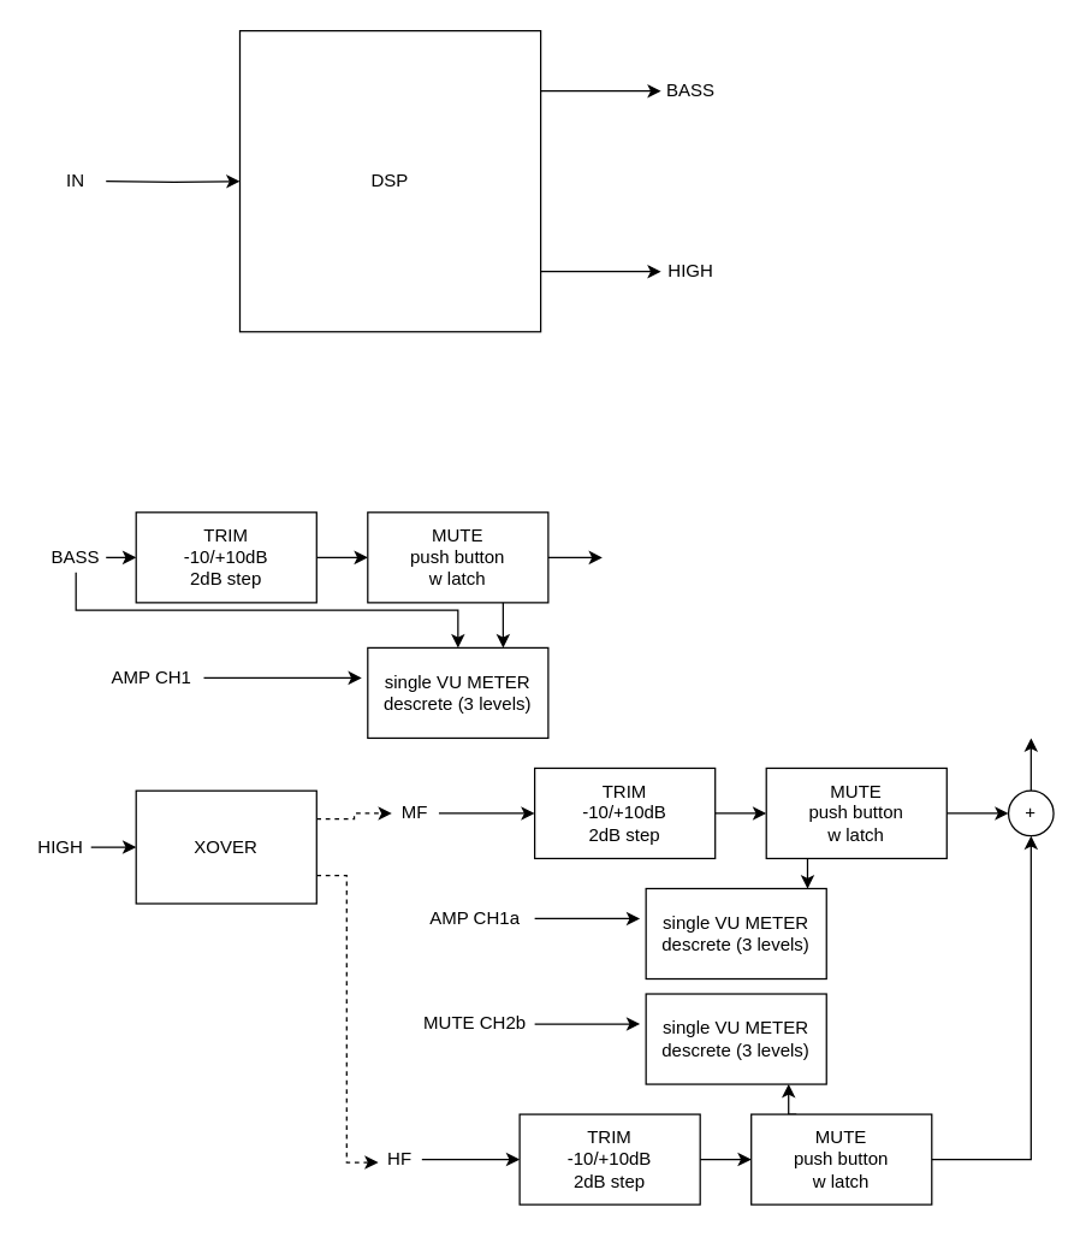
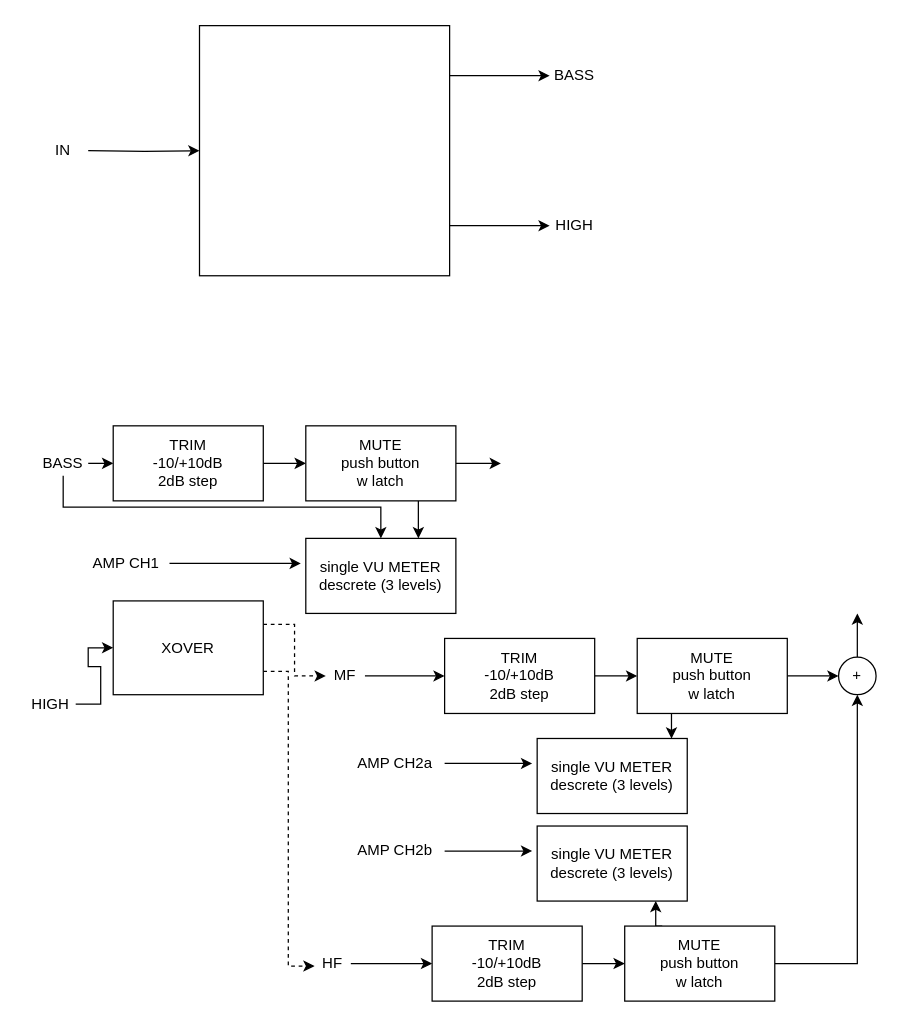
  <mxCell id="0" />
  <mxCell id="1" parent="0" />
  <mxCell id="2" value="" style="endArrow=classic;html=1;" edge="1" parent="1"><mxGeometry width="50" height="50" relative="1" as="geometry"><mxPoint x="359" y="60" as="sourcePoint" /><mxPoint x="439" y="60" as="targetPoint" /></mxGeometry></mxCell>
  <mxCell id="3" value="" style="endArrow=classic;html=1;" edge="1" parent="1"><mxGeometry width="50" height="50" relative="1" as="geometry"><mxPoint x="359" y="180" as="sourcePoint" /><mxPoint x="439" y="180" as="targetPoint" /></mxGeometry></mxCell>
  <mxCell id="4" value="IN" style="text;html=1;strokeColor=none;fillColor=none;align=center;verticalAlign=middle;whiteSpace=wrap;rounded=0;" vertex="1" parent="1"><mxGeometry x="30" y="110" width="40" height="20" as="geometry" /></mxCell>
  <mxCell id="5" value="" style="rounded=0;whiteSpace=wrap;html=1;" vertex="1" parent="1"><mxGeometry x="159" y="20" width="200" height="200" as="geometry" /></mxCell>
  <mxCell id="6" value="BASS" style="text;html=1;strokeColor=none;fillColor=none;align=center;verticalAlign=middle;whiteSpace=wrap;rounded=0;" vertex="1" parent="1"><mxGeometry x="439" y="50" width="40" height="20" as="geometry" /></mxCell>
  <mxCell id="7" value="HIGH" style="text;html=1;strokeColor=none;fillColor=none;align=center;verticalAlign=middle;whiteSpace=wrap;rounded=0;" vertex="1" parent="1"><mxGeometry x="439" y="170" width="40" height="20" as="geometry" /></mxCell>
- <mxCell id="8" value="DSP" style="text;html=1;strokeColor=none;fillColor=none;align=center;verticalAlign=middle;whiteSpace=wrap;rounded=0;" vertex="1" parent="1"><mxGeometry x="239" y="110" width="40" height="20" as="geometry" /></mxCell>
  <mxCell id="9" style="edgeStyle=orthogonalEdgeStyle;rounded=0;orthogonalLoop=1;jettySize=auto;html=1;exitX=1;exitY=0.5;exitDx=0;exitDy=0;entryX=0;entryY=0.5;entryDx=0;entryDy=0;" edge="1" parent="1" source="11" target="15"><mxGeometry relative="1" as="geometry" /></mxCell>
  <mxCell id="10" style="edgeStyle=orthogonalEdgeStyle;rounded=0;orthogonalLoop=1;jettySize=auto;html=1;exitX=0.5;exitY=1;exitDx=0;exitDy=0;" edge="1" parent="1" source="11" target="41"><mxGeometry relative="1" as="geometry" /></mxCell>
  <mxCell id="11" value="BASS" style="text;html=1;strokeColor=none;fillColor=none;align=center;verticalAlign=middle;whiteSpace=wrap;rounded=0;" vertex="1" parent="1"><mxGeometry x="30" y="360" width="40" height="20" as="geometry" /></mxCell>
  <mxCell id="12" style="edgeStyle=orthogonalEdgeStyle;rounded=0;orthogonalLoop=1;jettySize=auto;html=1;entryX=0;entryY=0.5;entryDx=0;entryDy=0;" edge="1" parent="1" source="13" target="21"><mxGeometry relative="1" as="geometry" /></mxCell>
  <mxCell id="13" value="HIGH" style="text;html=1;strokeColor=none;fillColor=none;align=center;verticalAlign=middle;whiteSpace=wrap;rounded=0;" vertex="1" parent="1"><mxGeometry x="20" y="552.5" width="40" height="20" as="geometry" /></mxCell>
  <mxCell id="14" style="edgeStyle=orthogonalEdgeStyle;rounded=0;orthogonalLoop=1;jettySize=auto;html=1;exitX=1;exitY=0.5;exitDx=0;exitDy=0;entryX=0;entryY=0.5;entryDx=0;entryDy=0;" edge="1" parent="1" source="15" target="18"><mxGeometry relative="1" as="geometry" /></mxCell>
  <mxCell id="15" value="TRIM&lt;br&gt;-10/+10dB&lt;br&gt;2dB step" style="rounded=0;whiteSpace=wrap;html=1;" vertex="1" parent="1"><mxGeometry x="90" y="340" width="120" height="60" as="geometry" /></mxCell>
  <mxCell id="16" style="edgeStyle=orthogonalEdgeStyle;rounded=0;orthogonalLoop=1;jettySize=auto;html=1;exitX=1;exitY=0.5;exitDx=0;exitDy=0;" edge="1" parent="1" source="18"><mxGeometry relative="1" as="geometry"><mxPoint x="400" y="370.029" as="targetPoint" /></mxGeometry></mxCell>
  <mxCell id="17" style="edgeStyle=orthogonalEdgeStyle;rounded=0;orthogonalLoop=1;jettySize=auto;html=1;exitX=0.75;exitY=1;exitDx=0;exitDy=0;entryX=0.75;entryY=0;entryDx=0;entryDy=0;" edge="1" parent="1" source="18" target="41"><mxGeometry relative="1" as="geometry" /></mxCell>
  <mxCell id="18" value="MUTE&lt;br&gt;push button&lt;br&gt;w latch" style="rounded=0;whiteSpace=wrap;html=1;" vertex="1" parent="1"><mxGeometry x="244" y="340" width="120" height="60" as="geometry" /></mxCell>
  <mxCell id="19" style="edgeStyle=orthogonalEdgeStyle;rounded=0;orthogonalLoop=1;jettySize=auto;html=1;exitX=1;exitY=0.25;exitDx=0;exitDy=0;dashed=1;" edge="1" parent="1" source="21" target="37"><mxGeometry relative="1" as="geometry" /></mxCell>
  <mxCell id="20" style="edgeStyle=orthogonalEdgeStyle;rounded=0;orthogonalLoop=1;jettySize=auto;html=1;exitX=1;exitY=0.75;exitDx=0;exitDy=0;entryX=0.033;entryY=0.6;entryDx=0;entryDy=0;entryPerimeter=0;dashed=1;" edge="1" parent="1" source="21" target="23"><mxGeometry relative="1" as="geometry" /></mxCell>
- <mxCell id="21" value="XOVER" style="rounded=0;whiteSpace=wrap;html=1;" vertex="1" parent="1"><mxGeometry x="90" y="525" width="120" height="75" as="geometry" /></mxCell>
+ <mxCell id="21" value="XOVER" style="rounded=0;whiteSpace=wrap;html=1;" vertex="1" parent="1"><mxGeometry x="90" y="480" width="120" height="75" as="geometry" /></mxCell>
  <mxCell id="22" style="edgeStyle=orthogonalEdgeStyle;rounded=0;orthogonalLoop=1;jettySize=auto;html=1;entryX=0;entryY=0.5;entryDx=0;entryDy=0;" edge="1" parent="1" source="23" target="31"><mxGeometry relative="1" as="geometry"><Array as="points"><mxPoint x="310" y="770" /></Array></mxGeometry></mxCell>
  <mxCell id="23" value="HF" style="text;html=1;align=center;verticalAlign=middle;resizable=0;points=[];autosize=1;" vertex="1" parent="1"><mxGeometry x="250" y="760" width="30" height="20" as="geometry" /></mxCell>
  <mxCell id="24" style="edgeStyle=orthogonalEdgeStyle;rounded=0;orthogonalLoop=1;jettySize=auto;html=1;exitX=1.043;exitY=0.493;exitDx=0;exitDy=0;entryX=0;entryY=0.5;entryDx=0;entryDy=0;exitPerimeter=0;" edge="1" parent="1" target="26" source="37"><mxGeometry relative="1" as="geometry"><mxPoint x="335" y="540" as="sourcePoint" /></mxGeometry></mxCell>
  <mxCell id="25" style="edgeStyle=orthogonalEdgeStyle;rounded=0;orthogonalLoop=1;jettySize=auto;html=1;exitX=1;exitY=0.5;exitDx=0;exitDy=0;entryX=0;entryY=0.5;entryDx=0;entryDy=0;" edge="1" parent="1" source="26" target="29"><mxGeometry relative="1" as="geometry" /></mxCell>
  <mxCell id="26" value="TRIM&lt;br&gt;-10/+10dB&lt;br&gt;2dB step" style="rounded=0;whiteSpace=wrap;html=1;" vertex="1" parent="1"><mxGeometry x="355" y="510" width="120" height="60" as="geometry" /></mxCell>
  <mxCell id="27" style="edgeStyle=orthogonalEdgeStyle;rounded=0;orthogonalLoop=1;jettySize=auto;html=1;exitX=1;exitY=0.5;exitDx=0;exitDy=0;entryX=0;entryY=0.5;entryDx=0;entryDy=0;" edge="1" parent="1" source="29" target="36"><mxGeometry relative="1" as="geometry"><mxPoint x="665" y="540.029" as="targetPoint" /></mxGeometry></mxCell>
  <mxCell id="28" style="edgeStyle=orthogonalEdgeStyle;rounded=0;orthogonalLoop=1;jettySize=auto;html=1;exitX=0.25;exitY=1;exitDx=0;exitDy=0;entryX=0.895;entryY=0.002;entryDx=0;entryDy=0;entryPerimeter=0;" edge="1" parent="1" source="29" target="44"><mxGeometry relative="1" as="geometry" /></mxCell>
  <mxCell id="29" value="MUTE&lt;br&gt;push button&lt;br&gt;w latch" style="rounded=0;whiteSpace=wrap;html=1;" vertex="1" parent="1"><mxGeometry x="509" y="510" width="120" height="60" as="geometry" /></mxCell>
  <mxCell id="30" style="edgeStyle=orthogonalEdgeStyle;rounded=0;orthogonalLoop=1;jettySize=auto;html=1;exitX=1;exitY=0.5;exitDx=0;exitDy=0;entryX=0;entryY=0.5;entryDx=0;entryDy=0;" edge="1" parent="1" source="31" target="34"><mxGeometry relative="1" as="geometry" /></mxCell>
  <mxCell id="31" value="TRIM&lt;br&gt;-10/+10dB&lt;br&gt;2dB step" style="rounded=0;whiteSpace=wrap;html=1;" vertex="1" parent="1"><mxGeometry x="345" y="740" width="120" height="60" as="geometry" /></mxCell>
  <mxCell id="32" style="edgeStyle=orthogonalEdgeStyle;rounded=0;orthogonalLoop=1;jettySize=auto;html=1;exitX=1;exitY=0.5;exitDx=0;exitDy=0;entryX=0.5;entryY=1;entryDx=0;entryDy=0;" edge="1" parent="1" source="34" target="36"><mxGeometry relative="1" as="geometry" /></mxCell>
  <mxCell id="33" style="edgeStyle=orthogonalEdgeStyle;rounded=0;orthogonalLoop=1;jettySize=auto;html=1;exitX=0.25;exitY=0;exitDx=0;exitDy=0;entryX=0.79;entryY=0.998;entryDx=0;entryDy=0;entryPerimeter=0;" edge="1" parent="1" source="34" target="47"><mxGeometry relative="1" as="geometry" /></mxCell>
  <mxCell id="34" value="MUTE&lt;br&gt;push button&lt;br&gt;w latch" style="rounded=0;whiteSpace=wrap;html=1;" vertex="1" parent="1"><mxGeometry x="499" y="740" width="120" height="60" as="geometry" /></mxCell>
  <mxCell id="35" style="edgeStyle=orthogonalEdgeStyle;rounded=0;orthogonalLoop=1;jettySize=auto;html=1;exitX=0.5;exitY=0;exitDx=0;exitDy=0;" edge="1" parent="1" source="36"><mxGeometry relative="1" as="geometry"><mxPoint x="685" y="490" as="targetPoint" /></mxGeometry></mxCell>
  <mxCell id="36" value="+" style="ellipse;whiteSpace=wrap;html=1;aspect=fixed;" vertex="1" parent="1"><mxGeometry x="670" y="525" width="30" height="30" as="geometry" /></mxCell>
  <mxCell id="37" value="MF" style="text;html=1;align=center;verticalAlign=middle;resizable=0;points=[];autosize=1;" vertex="1" parent="1"><mxGeometry x="260" y="530" width="30" height="20" as="geometry" /></mxCell>
  <mxCell id="38" style="edgeStyle=orthogonalEdgeStyle;rounded=0;orthogonalLoop=1;jettySize=auto;html=1;exitX=1;exitY=0.5;exitDx=0;exitDy=0;entryX=0;entryY=0.5;entryDx=0;entryDy=0;" edge="1" parent="1" target="5"><mxGeometry relative="1" as="geometry"><mxPoint x="70" y="120" as="sourcePoint" /></mxGeometry></mxCell>
  <mxCell id="39" style="edgeStyle=orthogonalEdgeStyle;rounded=0;orthogonalLoop=1;jettySize=auto;html=1;" edge="1" parent="1" source="40"><mxGeometry relative="1" as="geometry"><mxPoint x="240" y="450" as="targetPoint" /><Array as="points"><mxPoint x="230" y="450" /><mxPoint x="230" y="450" /></Array></mxGeometry></mxCell>
  <mxCell id="40" value="AMP CH1&lt;br&gt;" style="text;html=1;align=center;verticalAlign=middle;resizable=0;points=[];autosize=1;" vertex="1" parent="1"><mxGeometry x="65" y="440" width="70" height="20" as="geometry" /></mxCell>
  <mxCell id="41" value="single VU METER&lt;br&gt;descrete (3 levels)" style="rounded=0;whiteSpace=wrap;html=1;" vertex="1" parent="1"><mxGeometry x="244" y="430" width="120" height="60" as="geometry" /></mxCell>
  <mxCell id="42" style="edgeStyle=orthogonalEdgeStyle;rounded=0;orthogonalLoop=1;jettySize=auto;html=1;" edge="1" parent="1" source="43"><mxGeometry relative="1" as="geometry"><mxPoint x="425" y="610" as="targetPoint" /><Array as="points"><mxPoint x="415" y="610" /><mxPoint x="415" y="610" /></Array></mxGeometry></mxCell>
- <mxCell id="43" value="AMP CH1a" style="text;html=1;align=center;verticalAlign=middle;resizable=0;points=[];autosize=1;" vertex="1" parent="1"><mxGeometry x="275" y="600" width="80" height="20" as="geometry" /></mxCell>
+ <mxCell id="43" value="AMP CH2a" style="text;html=1;align=center;verticalAlign=middle;resizable=0;points=[];autosize=1;" vertex="1" parent="1"><mxGeometry x="275" y="600" width="80" height="20" as="geometry" /></mxCell>
  <mxCell id="44" value="single VU METER&lt;br&gt;descrete (3 levels)" style="rounded=0;whiteSpace=wrap;html=1;" vertex="1" parent="1"><mxGeometry x="429" y="590" width="120" height="60" as="geometry" /></mxCell>
  <mxCell id="45" style="edgeStyle=orthogonalEdgeStyle;rounded=0;orthogonalLoop=1;jettySize=auto;html=1;" edge="1" parent="1" source="46"><mxGeometry relative="1" as="geometry"><mxPoint x="425" y="680" as="targetPoint" /><Array as="points"><mxPoint x="415" y="680" /><mxPoint x="415" y="680" /></Array></mxGeometry></mxCell>
- <mxCell id="46" value="MUTE CH2b" style="text;html=1;align=center;verticalAlign=middle;resizable=0;points=[];autosize=1;" vertex="1" parent="1"><mxGeometry x="275" y="670" width="80" height="20" as="geometry" /></mxCell>
+ <mxCell id="46" value="AMP CH2b" style="text;html=1;align=center;verticalAlign=middle;resizable=0;points=[];autosize=1;" vertex="1" parent="1"><mxGeometry x="275" y="670" width="80" height="20" as="geometry" /></mxCell>
  <mxCell id="47" value="single VU METER&lt;br&gt;descrete (3 levels)" style="rounded=0;whiteSpace=wrap;html=1;" vertex="1" parent="1"><mxGeometry x="429" y="660" width="120" height="60" as="geometry" /></mxCell>
